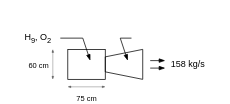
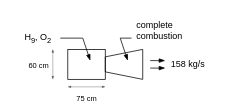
  <mxCell id="0" />
  <mxCell id="1" parent="0" />
  <mxCell id="2" value="" style="group" vertex="1" connectable="0" parent="1"><mxGeometry x="20" y="20" width="265" height="95" as="geometry" /></mxCell>
  <mxCell id="3" value="" style="shape=mxgraph.pid.pumps.injector;html=1;pointerEvents=1;align=center;verticalLabelPosition=bottom;verticalAlign=top;dashed=0;fillColor=none;" parent="2" vertex="1"><mxGeometry x="70" y="45" width="100" height="40" as="geometry" /></mxCell>
  <mxCell id="4" value="H&lt;sub&gt;9&lt;/sub&gt;, O&lt;sub&gt;2&lt;/sub&gt;" style="text;html=1;align=center;verticalAlign=middle;resizable=0;points=[];autosize=1;strokeColor=none;fillColor=none;" parent="2" vertex="1"><mxGeometry y="15" width="60" height="30" as="geometry" /></mxCell>
  <mxCell id="5" value="" style="endArrow=blockThin;html=1;rounded=0;endFill=1;exitX=1.01;exitY=0.477;exitDx=0;exitDy=0;exitPerimeter=0;" parent="2" edge="1"><mxGeometry width="50" height="50" relative="1" as="geometry"><mxPoint x="60.0" y="30.0" as="sourcePoint" /><mxPoint x="100" y="60" as="targetPoint" /><Array as="points"><mxPoint x="90" y="30" /></Array></mxGeometry></mxCell>
  <mxCell id="6" value="" style="endArrow=blockThin;startArrow=blockThin;html=1;rounded=0;strokeColor=#4D4D4D;align=center;verticalAlign=middle;fontFamily=Helvetica;fontSize=11;fontColor=default;labelBackgroundColor=default;endFill=1;startFill=1;strokeWidth=0.5;startSize=3;endSize=3;" parent="2" edge="1"><mxGeometry width="50" height="50" relative="1" as="geometry"><mxPoint x="50" y="85" as="sourcePoint" /><mxPoint x="50" y="45" as="targetPoint" /></mxGeometry></mxCell>
  <mxCell id="7" value="60 cm" style="edgeLabel;html=1;align=center;verticalAlign=middle;resizable=0;points=[];fontFamily=Helvetica;fontSize=10;fontColor=default;labelBackgroundColor=none;rounded=0;strokeColor=#4D4D4D;strokeWidth=0.5;" parent="6" vertex="1" connectable="0"><mxGeometry x="-0.199" relative="1" as="geometry"><mxPoint x="-20" y="-4" as="offset" /></mxGeometry></mxCell>
  <mxCell id="8" value="" style="endArrow=blockThin;startArrow=blockThin;html=1;rounded=0;strokeColor=#4D4D4D;align=center;verticalAlign=middle;fontFamily=Helvetica;fontSize=11;fontColor=default;labelBackgroundColor=default;endFill=1;startFill=1;strokeWidth=0.5;startSize=3;endSize=3;" parent="2" edge="1"><mxGeometry width="50" height="50" relative="1" as="geometry"><mxPoint x="70" y="95" as="sourcePoint" /><mxPoint x="120" y="95" as="targetPoint" /></mxGeometry></mxCell>
  <mxCell id="9" value="75 cm" style="edgeLabel;html=1;align=center;verticalAlign=middle;resizable=0;points=[];fontFamily=Helvetica;fontSize=10;fontColor=default;labelBackgroundColor=none;" parent="8" vertex="1" connectable="0"><mxGeometry x="-0.172" relative="1" as="geometry"><mxPoint x="3" y="15" as="offset" /></mxGeometry></mxCell>
  <mxCell id="10" value="" style="endArrow=blockThin;html=1;rounded=0;strokeColor=default;align=center;verticalAlign=middle;fontFamily=Helvetica;fontSize=11;fontColor=default;labelBackgroundColor=default;endFill=1;" parent="2" edge="1"><mxGeometry width="50" height="50" relative="1" as="geometry"><mxPoint x="180" y="60" as="sourcePoint" /><mxPoint x="200" y="60" as="targetPoint" /></mxGeometry></mxCell>
  <mxCell id="11" value="" style="endArrow=blockThin;html=1;rounded=0;strokeColor=default;align=center;verticalAlign=middle;fontFamily=Helvetica;fontSize=11;fontColor=default;labelBackgroundColor=default;endFill=1;" parent="2" edge="1"><mxGeometry width="50" height="50" relative="1" as="geometry"><mxPoint x="180" y="70" as="sourcePoint" /><mxPoint x="200" y="70" as="targetPoint" /></mxGeometry></mxCell>
  <mxCell id="12" value="158 kg/s" style="text;html=1;align=center;verticalAlign=middle;resizable=0;points=[];autosize=1;strokeColor=none;fillColor=none;" parent="2" vertex="1"><mxGeometry x="195" y="50" width="70" height="30" as="geometry" /></mxCell>
+ <mxCell id="13" value="complete&lt;br&gt;combustion" style="text;html=1;align=left;verticalAlign=middle;resizable=0;points=[];autosize=1;strokeColor=none;fillColor=none;" parent="2" vertex="1"><mxGeometry x="160" width="80" height="40" as="geometry" /></mxCell>
  <mxCell id="14" value="" style="endArrow=blockThin;html=1;rounded=0;endFill=1;" parent="2" edge="1"><mxGeometry width="50" height="50" relative="1" as="geometry"><mxPoint x="155" y="30" as="sourcePoint" /><mxPoint x="150" y="60" as="targetPoint" /><Array as="points"><mxPoint x="140" y="30" /></Array></mxGeometry></mxCell>
